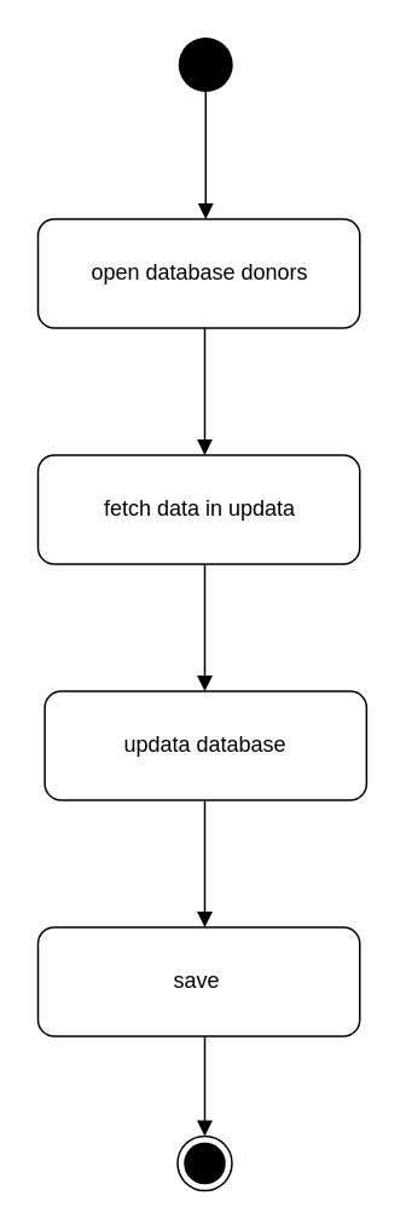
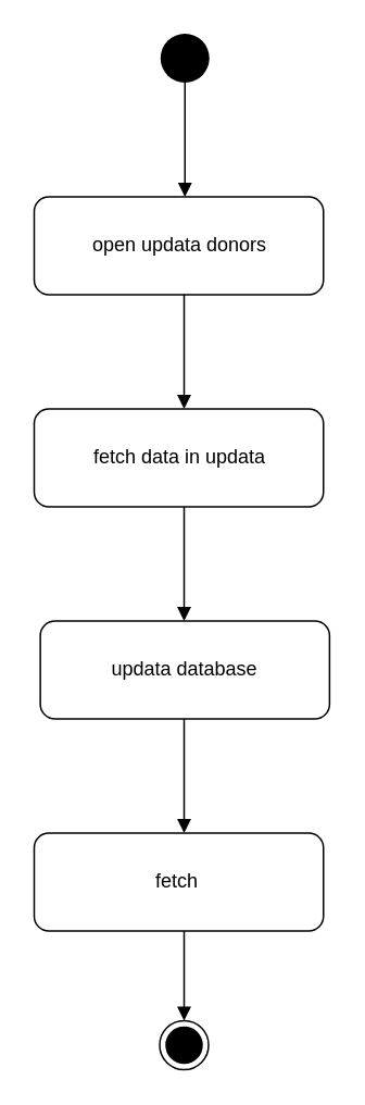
  <mxCell id="0" />
  <mxCell id="1" parent="0" />
  <mxCell id="2" value="" style="ellipse;fillColor=#000000;strokeColor=none;" parent="1" vertex="1"><mxGeometry x="98" y="20" width="30" height="30" as="geometry" /></mxCell>
  <mxCell id="3" value="" style="endArrow=block;endFill=1;endSize=6;html=1;exitX=0.5;exitY=1;exitDx=0;exitDy=0;" parent="1" source="2" edge="1"><mxGeometry width="100" relative="1" as="geometry"><mxPoint x="98" y="200" as="sourcePoint" /><mxPoint x="113" y="120" as="targetPoint" /></mxGeometry></mxCell>
- <mxCell id="4" value="open database donors" style="shape=ext;rounded=1;html=1;whiteSpace=wrap;" parent="1" vertex="1"><mxGeometry x="20.5" y="120" width="177.5" height="60" as="geometry" /></mxCell>
+ <mxCell id="4" value="open updata donors" style="shape=ext;rounded=1;html=1;whiteSpace=wrap;" parent="1" vertex="1"><mxGeometry x="20.5" y="120" width="177.5" height="60" as="geometry" /></mxCell>
  <mxCell id="5" value="" style="endArrow=block;endFill=1;endSize=6;html=1;exitX=0.5;exitY=1;exitDx=0;exitDy=0;" parent="1" edge="1"><mxGeometry width="100" relative="1" as="geometry"><mxPoint x="112.5" y="180" as="sourcePoint" /><mxPoint x="112.5" y="250" as="targetPoint" /></mxGeometry></mxCell>
  <mxCell id="6" value="fetch data in updata" style="shape=ext;rounded=1;html=1;whiteSpace=wrap;" parent="1" vertex="1"><mxGeometry x="20.5" y="250" width="177.5" height="60" as="geometry" /></mxCell>
  <mxCell id="7" value="" style="endArrow=block;endFill=1;endSize=6;html=1;exitX=0.5;exitY=1;exitDx=0;exitDy=0;" parent="1" edge="1"><mxGeometry width="100" relative="1" as="geometry"><mxPoint x="112.5" y="310" as="sourcePoint" /><mxPoint x="112.5" y="380" as="targetPoint" /></mxGeometry></mxCell>
  <mxCell id="8" value="updata database" style="shape=ext;rounded=1;html=1;whiteSpace=wrap;" parent="1" vertex="1"><mxGeometry x="24.25" y="380" width="177.5" height="60" as="geometry" /></mxCell>
  <mxCell id="9" value="" style="endArrow=block;endFill=1;endSize=6;html=1;exitX=0.5;exitY=1;exitDx=0;exitDy=0;" parent="1" edge="1"><mxGeometry width="100" relative="1" as="geometry"><mxPoint x="112.5" y="440" as="sourcePoint" /><mxPoint x="112.5" y="510" as="targetPoint" /></mxGeometry></mxCell>
- <mxCell id="10" value="save&amp;nbsp;" style="shape=ext;rounded=1;html=1;whiteSpace=wrap;" parent="1" vertex="1"><mxGeometry x="20.5" y="510" width="177.5" height="60" as="geometry" /></mxCell>
+ <mxCell id="10" value="fetch&amp;nbsp;" style="shape=ext;rounded=1;html=1;whiteSpace=wrap;" parent="1" vertex="1"><mxGeometry x="20.5" y="510" width="177.5" height="60" as="geometry" /></mxCell>
  <mxCell id="11" value="" style="endArrow=block;endFill=1;endSize=6;html=1;exitX=0.5;exitY=1;exitDx=0;exitDy=0;" parent="1" target="12" edge="1"><mxGeometry width="100" relative="1" as="geometry"><mxPoint x="112.5" y="570" as="sourcePoint" /><mxPoint x="112.5" y="640" as="targetPoint" /></mxGeometry></mxCell>
  <mxCell id="12" value="" style="ellipse;html=1;shape=endState;fillColor=#000000;strokeColor=#000000;" parent="1" vertex="1"><mxGeometry x="97.5" y="625" width="30" height="30" as="geometry" /></mxCell>
